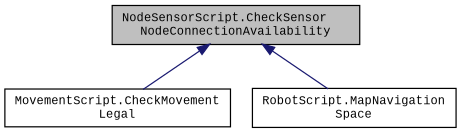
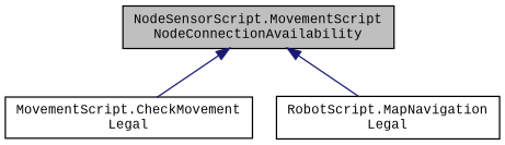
  digraph {
    fontname="Liberation Mono"
    rankdir=TB
    node [color=black fillcolor=white fontname="Liberation Mono" fontsize=10 shape=record style=filled]
    edge [color=midnightblue dir=back fontname="Liberation Mono" fontsize=10 labelfontname=Helvetica labelfontsize=10 style=solid]
-   n1 [fillcolor=grey75 fontcolor=black height=0.2 label="NodeSensorScript.CheckSensor\lNodeConnectionAvailability" width=0.4]
+   n1 [fillcolor=grey75 fontcolor=black height=0.2 label="NodeSensorScript.MovementScript\lNodeConnectionAvailability" width=0.4]
    n2 [height=0.2 label="MovementScript.CheckMovement\lLegal" width=0.4]
-   n3 [height=0.2 label="RobotScript.MapNavigation\lSpace" width=0.4]
+   n3 [height=0.2 label="RobotScript.MapNavigation\lLegal" width=0.4]
    n1 -> n2
    n1 -> n3
  }
